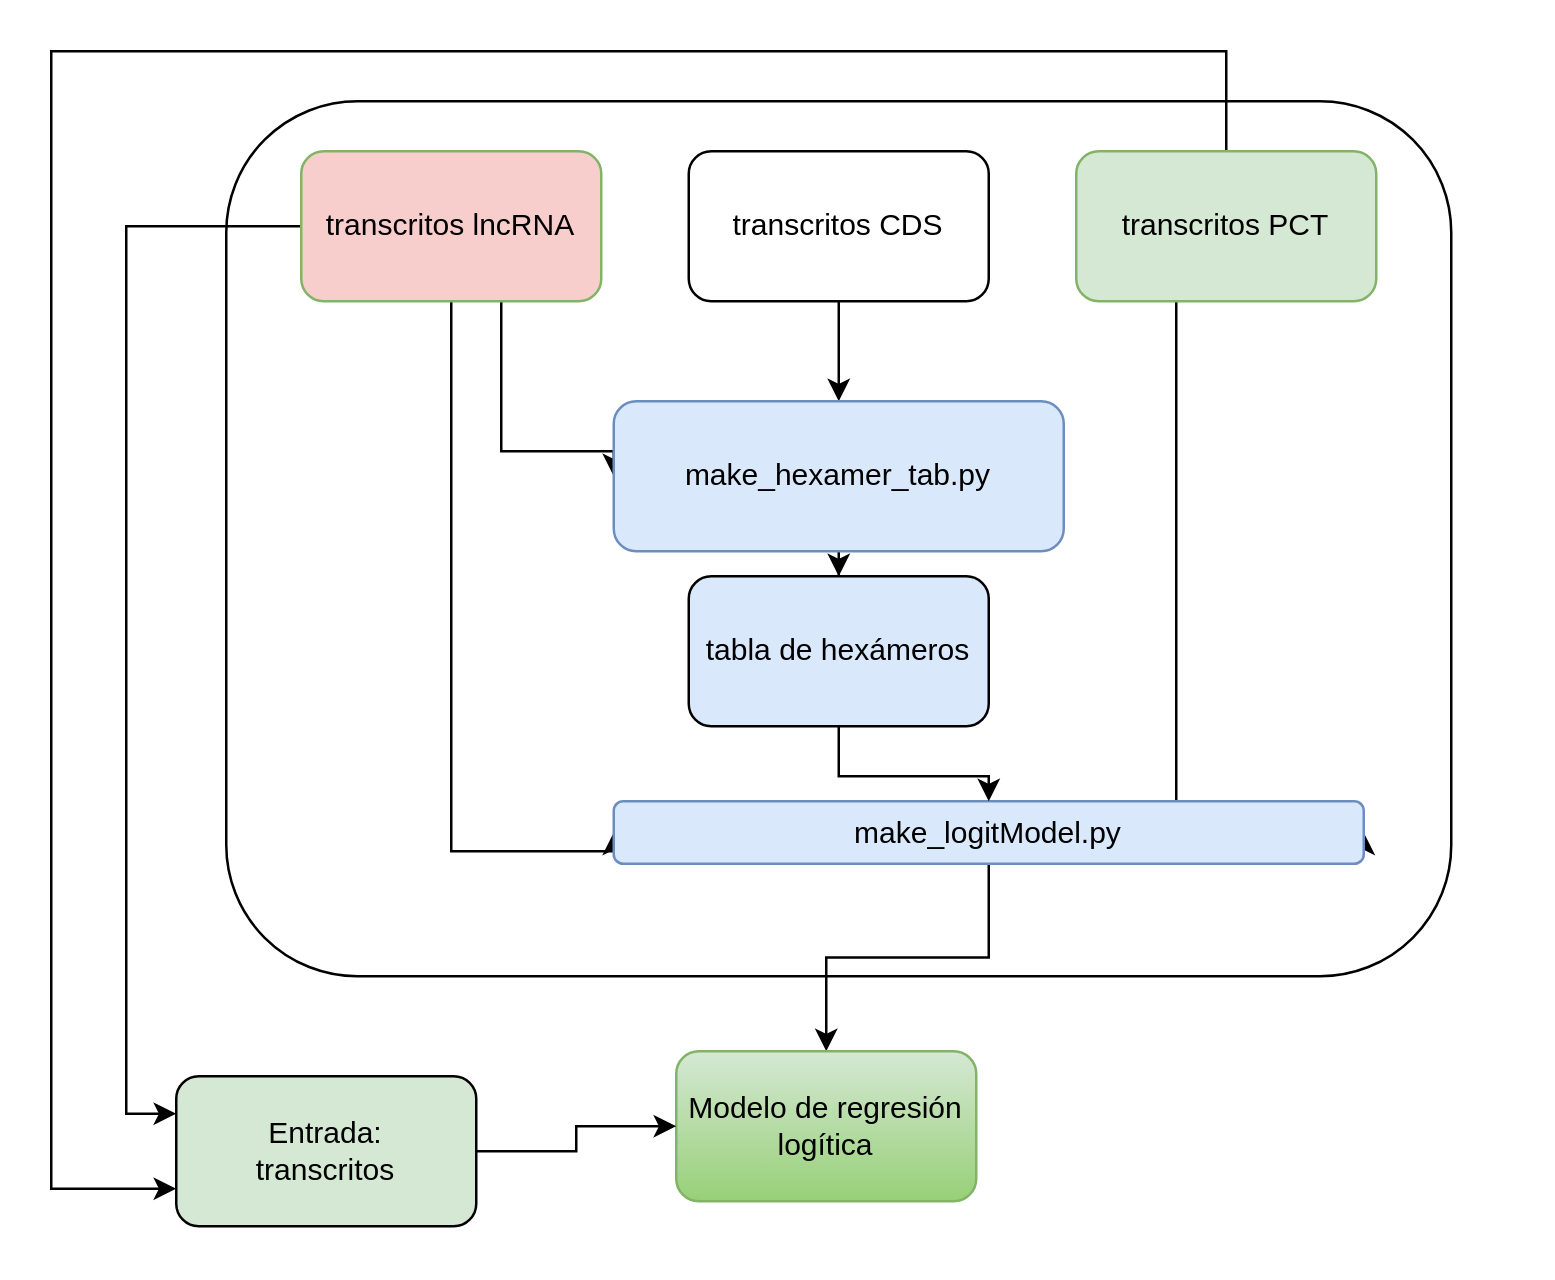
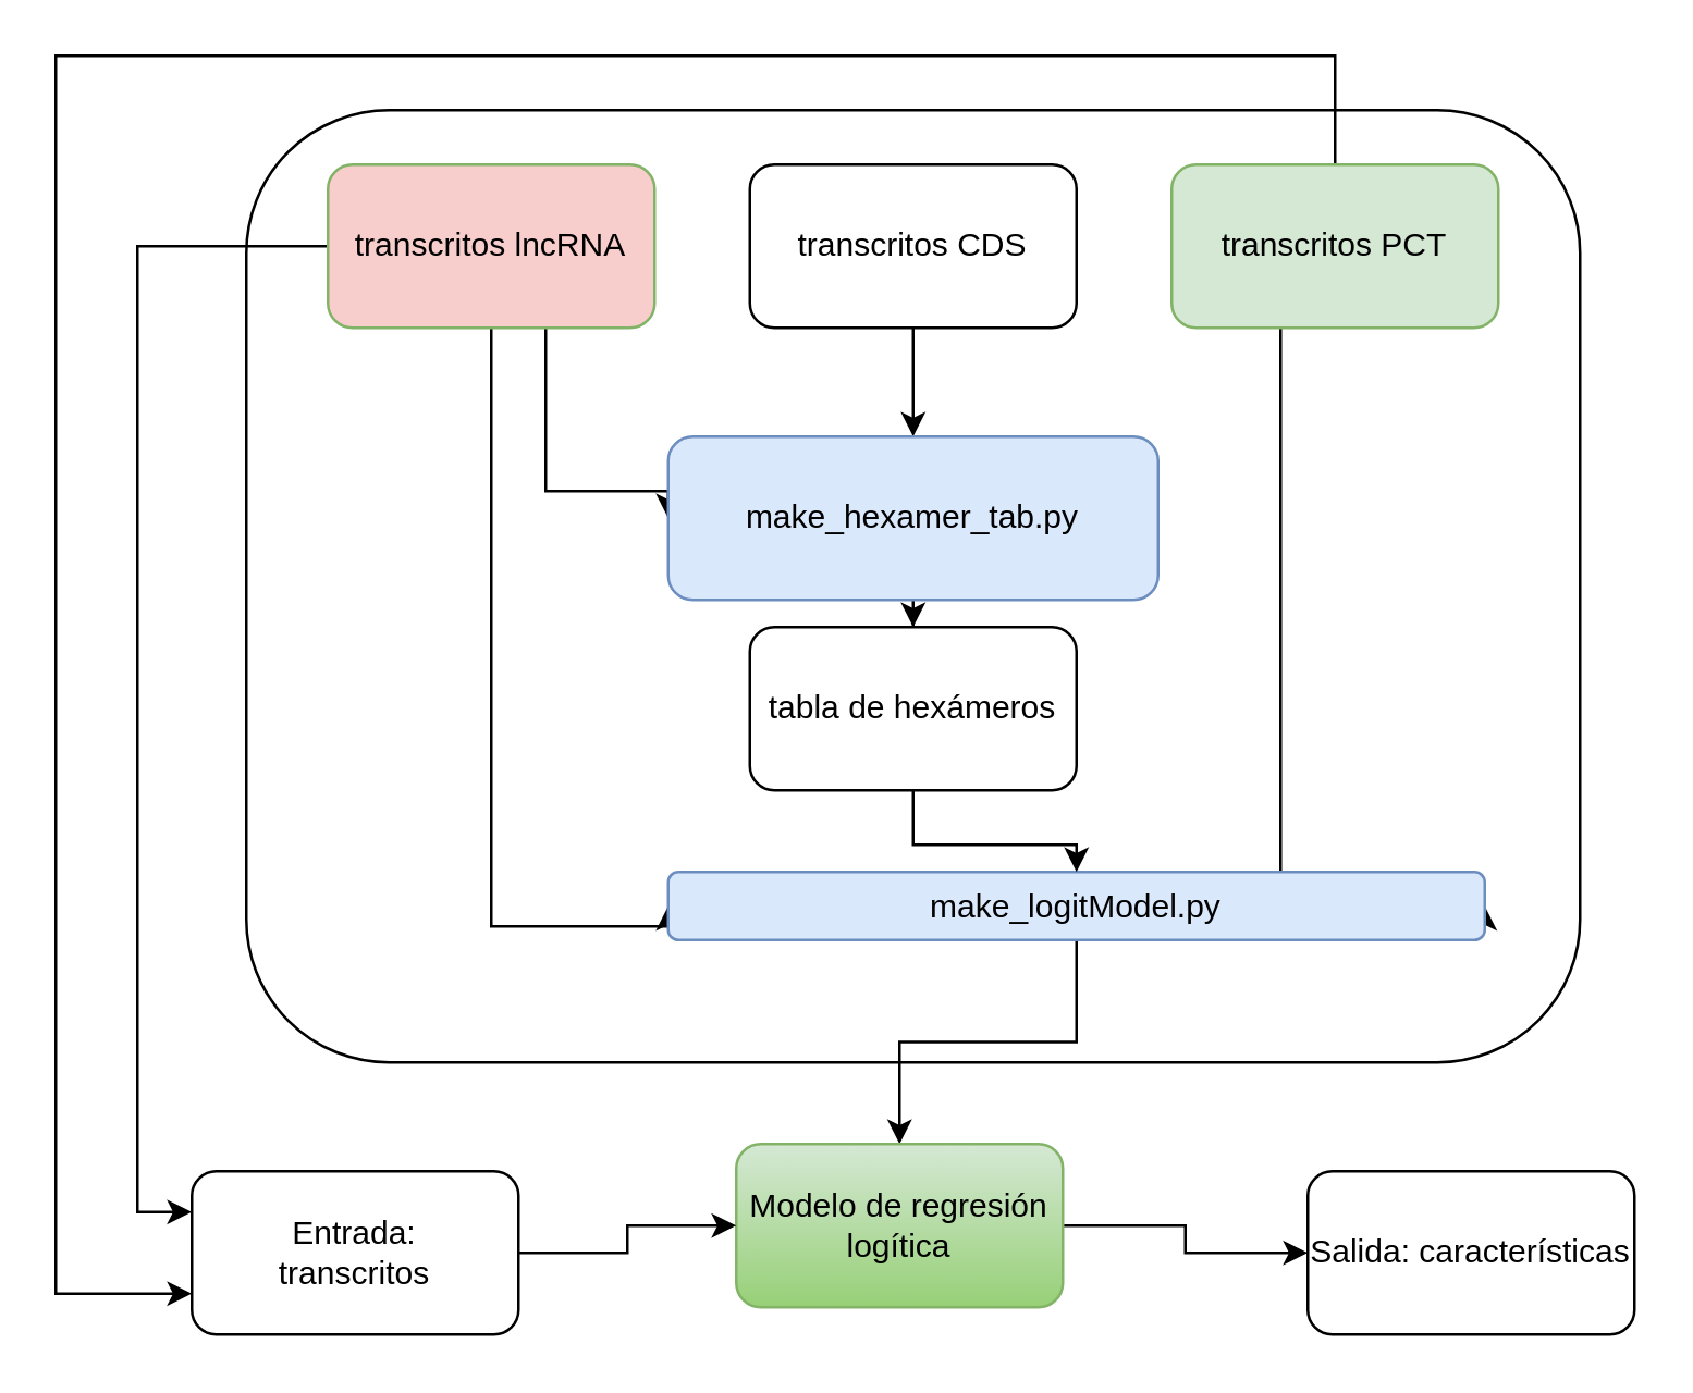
  <mxCell id="0" />
  <mxCell id="1" parent="0" />
  <mxCell id="2" value="" style="rounded=1;whiteSpace=wrap;html=1;" vertex="1" parent="1"><mxGeometry x="90" width="490" height="350" as="geometry" y="40" /></mxCell>
  <mxCell id="3" style="edgeStyle=orthogonalEdgeStyle;rounded=0;orthogonalLoop=1;jettySize=auto;html=1;entryX=0;entryY=0.5;entryDx=0;entryDy=0;" edge="1" parent="1" source="6" target="13"><mxGeometry relative="1" as="geometry"><Array as="points"><mxPoint x="200" y="180" /></Array></mxGeometry></mxCell>
  <mxCell id="4" style="edgeStyle=orthogonalEdgeStyle;rounded=0;orthogonalLoop=1;jettySize=auto;html=1;entryX=0;entryY=0.5;entryDx=0;entryDy=0;" edge="1" parent="1" source="6" target="15"><mxGeometry relative="1" as="geometry"><Array as="points"><mxPoint x="180" y="340" /></Array></mxGeometry></mxCell>
  <mxCell id="5" style="edgeStyle=orthogonalEdgeStyle;rounded=0;orthogonalLoop=1;jettySize=auto;html=1;entryX=0;entryY=0.25;entryDx=0;entryDy=0;" edge="1" parent="1" source="6" target="21"><mxGeometry relative="1" as="geometry"><Array as="points"><mxPoint x="50" y="90" /><mxPoint x="50" y="445" /></Array></mxGeometry></mxCell>
  <mxCell id="6" value="transcritos lncRNA" style="rounded=1;whiteSpace=wrap;html=1;fillColor=#f8cecc;strokeColor=#82b366;" vertex="1" parent="1"><mxGeometry x="120" y="60" width="120" height="60" as="geometry" /></mxCell>
  <mxCell id="7" style="edgeStyle=orthogonalEdgeStyle;rounded=0;orthogonalLoop=1;jettySize=auto;html=1;entryX=1;entryY=0.5;entryDx=0;entryDy=0;" edge="1" parent="1" source="9" target="15"><mxGeometry relative="1" as="geometry"><Array as="points"><mxPoint x="470" y="340" /></Array></mxGeometry></mxCell>
  <mxCell id="8" style="edgeStyle=orthogonalEdgeStyle;rounded=0;orthogonalLoop=1;jettySize=auto;html=1;entryX=0;entryY=0.75;entryDx=0;entryDy=0;" edge="1" parent="1" source="9" target="21"><mxGeometry relative="1" as="geometry"><Array as="points"><mxPoint x="490" y="20" /><mxPoint x="20" y="20" /><mxPoint x="20" y="475" /></Array></mxGeometry></mxCell>
  <mxCell id="9" value="transcritos PCT" style="rounded=1;whiteSpace=wrap;html=1;fillColor=#d5e8d4;strokeColor=#82b366;" vertex="1" parent="1"><mxGeometry x="430" y="60" width="120" height="60" as="geometry" /></mxCell>
  <mxCell id="10" style="edgeStyle=orthogonalEdgeStyle;rounded=0;orthogonalLoop=1;jettySize=auto;html=1;" edge="1" parent="1" source="11" target="13"><mxGeometry relative="1" as="geometry" /></mxCell>
  <mxCell id="11" value="transcritos CDS" style="rounded=1;whiteSpace=wrap;html=1;" vertex="1" parent="1"><mxGeometry x="275" y="60" width="120" height="60" as="geometry" /></mxCell>
  <mxCell id="12" style="edgeStyle=orthogonalEdgeStyle;rounded=0;orthogonalLoop=1;jettySize=auto;html=1;entryX=0.5;entryY=0;entryDx=0;entryDy=0;" edge="1" parent="1" source="13" target="17"><mxGeometry relative="1" as="geometry" /></mxCell>
  <mxCell id="13" value="&lt;pre&gt;&lt;span&gt;&lt;font face=&quot;Helvetica&quot;&gt;make_hexamer_tab.py&lt;/font&gt;&lt;/span&gt;&lt;/pre&gt;" style="rounded=1;whiteSpace=wrap;html=1;fillColor=#dae8fc;strokeColor=#6c8ebf;" vertex="1" parent="1"><mxGeometry x="245" y="160" width="180" height="60" as="geometry" /></mxCell>
  <mxCell id="14" style="edgeStyle=orthogonalEdgeStyle;rounded=0;orthogonalLoop=1;jettySize=auto;html=1;entryX=0.5;entryY=0;entryDx=0;entryDy=0;" edge="1" parent="1" source="15" target="19"><mxGeometry relative="1" as="geometry" /></mxCell>
  <mxCell id="15" value="&lt;pre&gt;&lt;font face=&quot;Helvetica&quot;&gt;make_logitModel.py&lt;/font&gt;&lt;/pre&gt;" style="rounded=1;whiteSpace=wrap;html=1;fillColor=#dae8fc;strokeColor=#6c8ebf;" vertex="1" parent="1"><mxGeometry x="245" y="320" width="300" height="25" as="geometry" /></mxCell>
  <mxCell id="16" style="edgeStyle=orthogonalEdgeStyle;rounded=0;orthogonalLoop=1;jettySize=auto;html=1;entryX=0.5;entryY=0;entryDx=0;entryDy=0;" edge="1" parent="1" source="17" target="15"><mxGeometry relative="1" as="geometry" /></mxCell>
- <mxCell id="17" value="tabla de hexámeros" style="rounded=1;whiteSpace=wrap;html=1;fillColor=#dae8fc;" vertex="1" parent="1"><mxGeometry x="275" y="230" width="120" height="60" as="geometry" /></mxCell>
+ <mxCell id="17" value="tabla de hexámeros" style="rounded=1;whiteSpace=wrap;html=1;" vertex="1" parent="1"><mxGeometry x="275" y="230" width="120" height="60" as="geometry" /></mxCell>
+ <mxCell id="18" style="edgeStyle=orthogonalEdgeStyle;rounded=0;orthogonalLoop=1;jettySize=auto;html=1;entryX=0;entryY=0.5;entryDx=0;entryDy=0;" edge="1" parent="1" source="19" target="22"><mxGeometry relative="1" as="geometry" /></mxCell>
  <mxCell id="19" value="Modelo de regresión logítica" style="rounded=1;whiteSpace=wrap;html=1;gradientColor=#97d077;fillColor=#d5e8d4;strokeColor=#82b366;" vertex="1" parent="1"><mxGeometry x="270" y="420" width="120" height="60" as="geometry" /></mxCell>
  <mxCell id="20" style="edgeStyle=orthogonalEdgeStyle;rounded=0;orthogonalLoop=1;jettySize=auto;html=1;" edge="1" parent="1" source="21" target="19"><mxGeometry relative="1" as="geometry" /></mxCell>
- <mxCell id="21" value="Entrada: &lt;br&gt;transcritos" style="rounded=1;whiteSpace=wrap;html=1;fillColor=#d5e8d4;" vertex="1" parent="1"><mxGeometry x="70" y="430" width="120" height="60" as="geometry" /></mxCell>
+ <mxCell id="21" value="Entrada: &lt;br&gt;transcritos" style="rounded=1;whiteSpace=wrap;html=1;" vertex="1" parent="1"><mxGeometry x="70" y="430" width="120" height="60" as="geometry" /></mxCell>
+ <mxCell id="22" value="Salida: características" style="rounded=1;whiteSpace=wrap;html=1;" vertex="1" parent="1"><mxGeometry x="480" y="430" width="120" height="60" as="geometry" /></mxCell>
